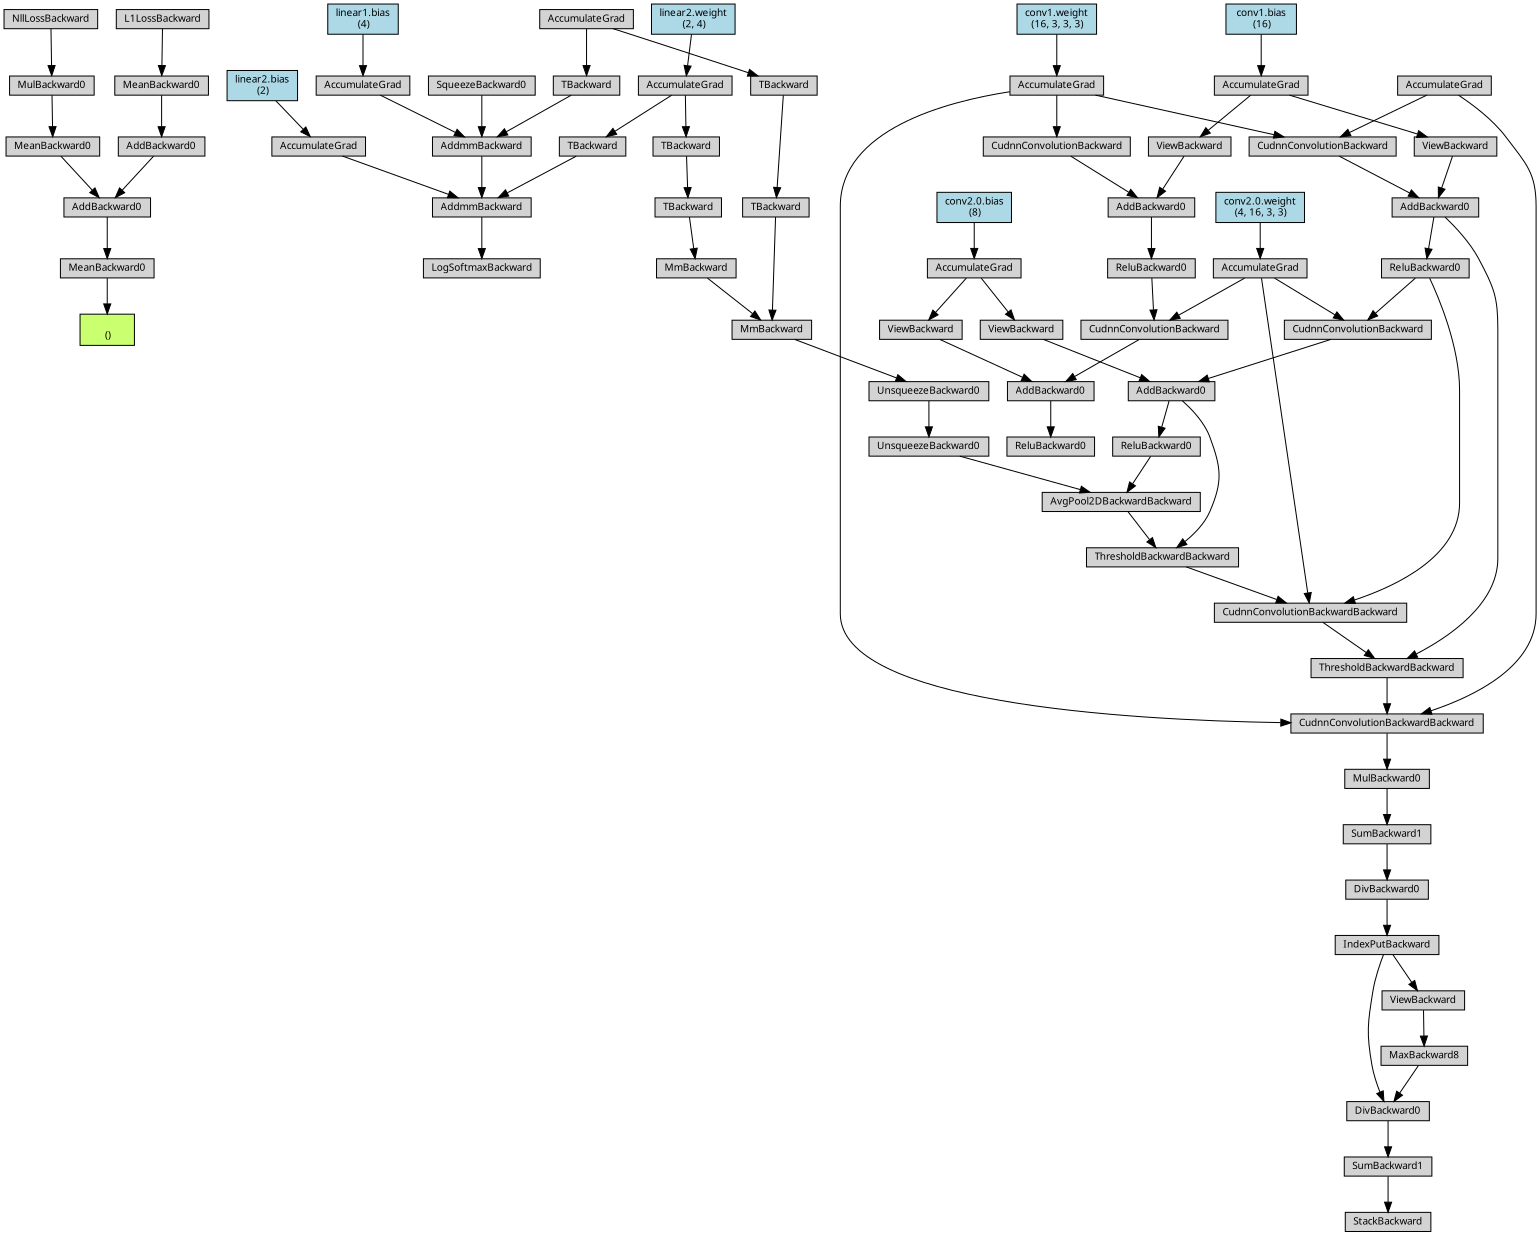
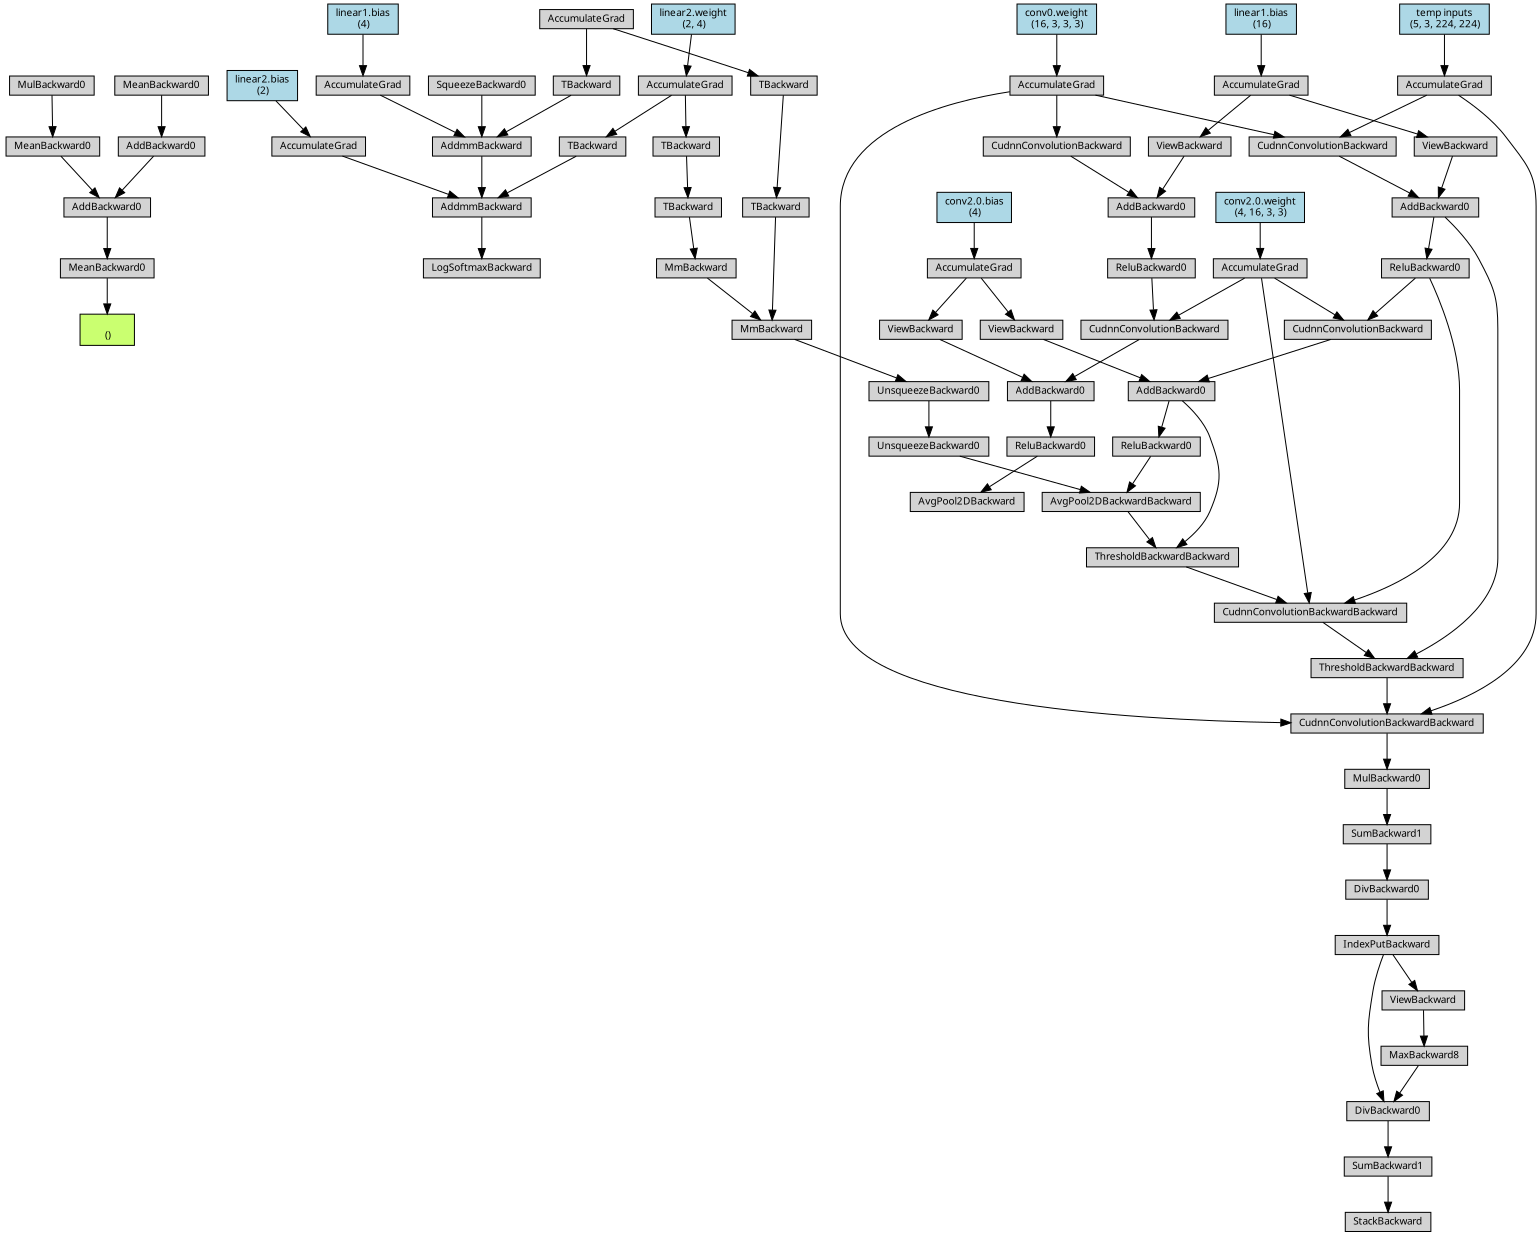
  digraph {
    fontname="Noto Sans"
    node [align=left fontname="Noto Sans" fontsize=10 ranksep=0.1 shape=box style=filled]
    edge [fontname="Noto Sans"]
    n1 [fillcolor=darkolivegreen1 height=0.2 label="\n ()"]
    n2 [height=0.2 label=MeanBackward0]
    n3 [height=0.2 label=AddBackward0]
    n4 [height=0.2 label=MeanBackward0]
    n5 [height=0.2 label=MulBackward0]
-   n6 [height=0.2 label=NllLossBackward]
    n7 [height=0.2 label=LogSoftmaxBackward]
    n8 [height=0.2 label=AddmmBackward]
    n9 [height=0.2 label=AccumulateGrad]
    n10 [fillcolor=lightblue height=0.2 label="linear2.bias\n (2)"]
    n11 [height=0.2 label=AddmmBackward]
    n12 [height=0.2 label=AccumulateGrad]
    n13 [fillcolor=lightblue height=0.2 label="linear1.bias\n (4)"]
    n14 [height=0.2 label=SqueezeBackward0]
+   n15 [height=0.2 label=AvgPool2DBackward]
    n16 [height=0.2 label=ReluBackward0]
    n17 [height=0.2 label=AddBackward0]
    n18 [height=0.2 label=CudnnConvolutionBackward]
    n19 [height=0.2 label=ReluBackward0]
    n20 [height=0.2 label=AddBackward0]
    n21 [height=0.2 label=CudnnConvolutionBackward]
    n22 [height=0.2 label=AccumulateGrad]
    n23 [height=0.2 label=CudnnConvolutionBackwardBackward]
    n24 [height=0.2 label=CudnnConvolutionBackward]
    n25 [height=0.2 label=MulBackward0]
    n26 [height=0.2 label=AddBackward0]
-   n27 [fillcolor=lightblue height=0.2 label="conv1.weight\n (16, 3, 3, 3)"]
+   n27 [fillcolor=lightblue height=0.2 label="conv0.weight\n (16, 3, 3, 3)"]
    n28 [height=0.2 label=ViewBackward]
    n29 [height=0.2 label=AccumulateGrad]
    n30 [height=0.2 label=ViewBackward]
-   n31 [fillcolor=lightblue height=0.2 label="conv1.bias\n (16)"]
+   n31 [fillcolor=lightblue height=0.2 label="linear1.bias\n (16)"]
    n32 [height=0.2 label=AccumulateGrad]
    n33 [height=0.2 label=CudnnConvolutionBackwardBackward]
    n34 [height=0.2 label=CudnnConvolutionBackward]
    n35 [height=0.2 label=ThresholdBackwardBackward]
    n36 [height=0.2 label=AddBackward0]
    n37 [fillcolor=lightblue height=0.2 label="conv2.0.weight\n (4, 16, 3, 3)"]
    n38 [height=0.2 label=ViewBackward]
    n39 [height=0.2 label=AccumulateGrad]
    n40 [height=0.2 label=ViewBackward]
-   n41 [fillcolor=lightblue height=0.2 label="conv2.0.bias\n (8)"]
+   n41 [fillcolor=lightblue height=0.2 label="conv2.0.bias\n (4)"]
    n42 [height=0.2 label=TBackward]
    n43 [height=0.2 label=AccumulateGrad]
    n44 [height=0.2 label=TBackward]
    n45 [height=0.2 label=TBackward]
    n46 [height=0.2 label=TBackward]
    n47 [height=0.2 label=AccumulateGrad]
    n48 [height=0.2 label=TBackward]
    n49 [height=0.2 label=TBackward]
    n50 [fillcolor=lightblue height=0.2 label="linear2.weight\n (2, 4)"]
    n51 [height=0.2 label=AddBackward0]
    n52 [height=0.2 label=MeanBackward0]
-   n53 [height=0.2 label=L1LossBackward]
    n54 [height=0.2 label=StackBackward]
    n55 [height=0.2 label=SumBackward1]
    n56 [height=0.2 label=DivBackward0]
    n57 [height=0.2 label=IndexPutBackward]
    n58 [height=0.2 label=ViewBackward]
    n59 [height=0.2 label=MaxBackward8]
    n60 [height=0.2 label=DivBackward0]
    n61 [height=0.2 label=SumBackward1]
    n62 [height=0.2 label=AccumulateGrad]
+   n63 [fillcolor=lightblue height=0.2 label="temp inputs\n (5, 3, 224, 224)"]
    n64 [height=0.2 label=ReluBackward0]
    n65 [height=0.2 label=ThresholdBackwardBackward]
    n66 [height=0.2 label=AvgPool2DBackwardBackward]
    n67 [height=0.2 label=UnsqueezeBackward0]
    n68 [height=0.2 label=UnsqueezeBackward0]
    n69 [height=0.2 label=MmBackward]
    n70 [height=0.2 label=MmBackward]
    n71 [height=0.2 label=ReluBackward0]
    n2 -> n1
    n3 -> n2
    n4 -> n3
    n5 -> n4
-   n6 -> n5
    n8 -> n7
    n9 -> n8
    n10 -> n9
    n11 -> n8
    n12 -> n11
    n13 -> n12
    n14 -> n11
+   n16 -> n15
    n17 -> n16
    n18 -> n17
    n19 -> n18
    n20 -> n19
    n21 -> n20
    n22 -> n21
    n22 -> n23
    n22 -> n24
    n23 -> n25
    n24 -> n26
    n25 -> n61
    n26 -> n35
    n26 -> n64
    n27 -> n22
    n28 -> n20
    n29 -> n28
    n29 -> n30
    n30 -> n26
    n31 -> n29
    n32 -> n18
    n32 -> n33
    n32 -> n34
    n33 -> n35
    n34 -> n36
    n35 -> n23
    n36 -> n65
    n36 -> n71
    n37 -> n32
    n38 -> n17
    n39 -> n38
    n39 -> n40
    n40 -> n36
    n41 -> n39
    n42 -> n11
    n43 -> n42
    n43 -> n44
    n44 -> n45
    n45 -> n69
    n46 -> n8
    n47 -> n46
    n47 -> n48
    n48 -> n49
    n49 -> n70
    n50 -> n47
    n51 -> n3
    n52 -> n51
-   n53 -> n52
    n55 -> n54
    n56 -> n55
    n57 -> n56
    n57 -> n58
    n58 -> n59
    n59 -> n56
    n60 -> n57
    n61 -> n60
    n62 -> n23
    n62 -> n24
+   n63 -> n62
    n64 -> n33
    n64 -> n34
    n65 -> n33
    n66 -> n65
    n67 -> n66
    n68 -> n67
    n69 -> n68
    n70 -> n69
    n71 -> n66
  }
